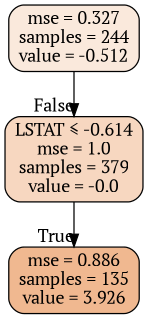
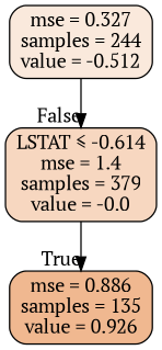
  digraph {
    fontname="PT Serif"
    node [color=black fontname="PT Serif" shape=box style="filled, rounded"]
    edge [fontname="PT Serif" labeldistance=2.5]
-   n1 [fillcolor="#e5813950" label=<LSTAT &le; -0.614<br/>mse = 1.0<br/>samples = 379<br/>value = -0.0>]
-   n2 [fillcolor="#e581398f" label=<mse = 0.886<br/>samples = 135<br/>value = 3.926>]
+   n1 [fillcolor="#e5813950" label=<LSTAT &le; -0.614<br/>mse = 1.4<br/>samples = 379<br/>value = -0.0>]
+   n2 [fillcolor="#e581398f" label=<mse = 0.886<br/>samples = 135<br/>value = 0.926>]
    n3 [fillcolor="#e581392c" label=<mse = 0.327<br/>samples = 244<br/>value = -0.512>]
    n1 -> n2 [headlabel=True labelangle=45]
    n3 -> n1 [headlabel=False labelangle=-45]
  }
